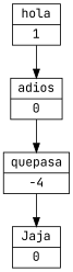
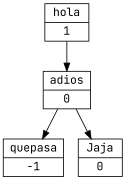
  digraph {
    fontname="JetBrains Mono"
    node [fontname="JetBrains Mono" shape=record]
    edge [fontname="JetBrains Mono"]
    n1 [label="{hola|1}"]
    n2 [label="{adios|0}"]
-   n3 [label="{quepasa|-4}"]
+   n3 [label="{quepasa|-1}"]
    n4 [label="{Jaja|0}"]
    n1 -> n2
    n2 -> n3
-   n3 -> n4
+   n2 -> n4
  }
